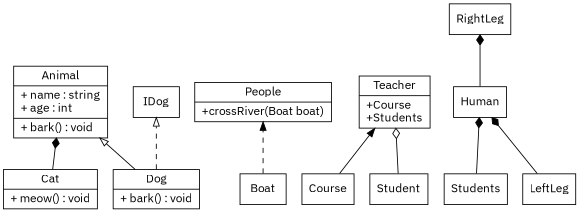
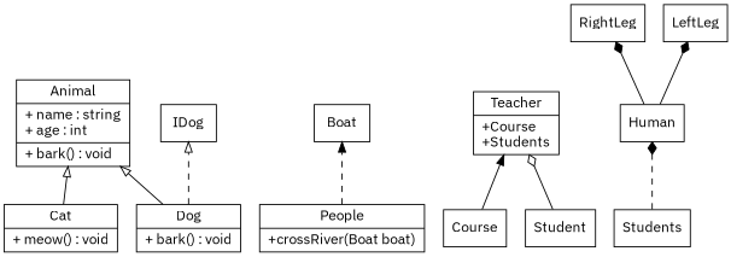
  digraph {
    fontname="IBM Plex Sans"
    rankdir=BT
    node [fontname="IBM Plex Sans" shape=record]
    edge [arrowhead=empty fontname="IBM Plex Sans"]
    n1 [label="{Animal |+ name : string\l+ age : int\l |+ bark() : void\l}"]
    n2 [label="{Dog |+ bark() : void\l}"]
    IDog
    n4 [label="{Cat |+ meow() : void\l}"]
    n5 [label="{People |+crossRiver(Boat boat)\l}"]
    Boat
    n7 [label="{Teacher|+Course\l+Students\l}"]
    Course
    Student
    n10 [label=Students]
    Human
    RightLeg
    LeftLeg
    n2 -> n1
    n2 -> IDog [style=dashed]
-   n4 -> n1 [arrowhead=diamond]
-   Boat -> n5 [arrowhead=normal style=dashed]
+   n4 -> n1
+   n5 -> Boat [arrowhead=normal style=dashed]
    Course -> n7 [arrowhead=normal]
    Student -> n7 [arrowhead=ediamond]
-   n10 -> Human [arrowhead=diamond]
+   n10 -> Human [arrowhead=diamond style=dashed]
    Human -> RightLeg [arrowhead=diamond]
-   LeftLeg -> Human [arrowhead=diamond]
+   Human -> LeftLeg [arrowhead=diamond]
  }
